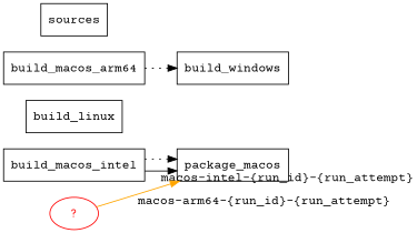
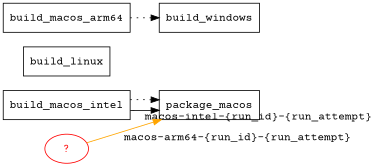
  digraph {
    fontname="Courier Prime"
    rankdir=LR
    node [fontname="Courier Prime" shape=rect]
    edge [fontname="Courier Prime"]
    build_macos_intel
    package_macos
    "?" [color=red fontcolor=red shape=ellipse]
    build_linux
    build_macos_arm64
    build_windows
-   sources
    build_macos_intel -> package_macos [decorate=false xlabel="macos-intel-{run_id}-{run_attempt}"]
    build_macos_intel -> package_macos [style=dotted]
    "?" -> package_macos [color=orange decorate=false xlabel="macos-arm64-{run_id}-{run_attempt}"]
    build_macos_arm64 -> build_windows [style=dotted]
  }
